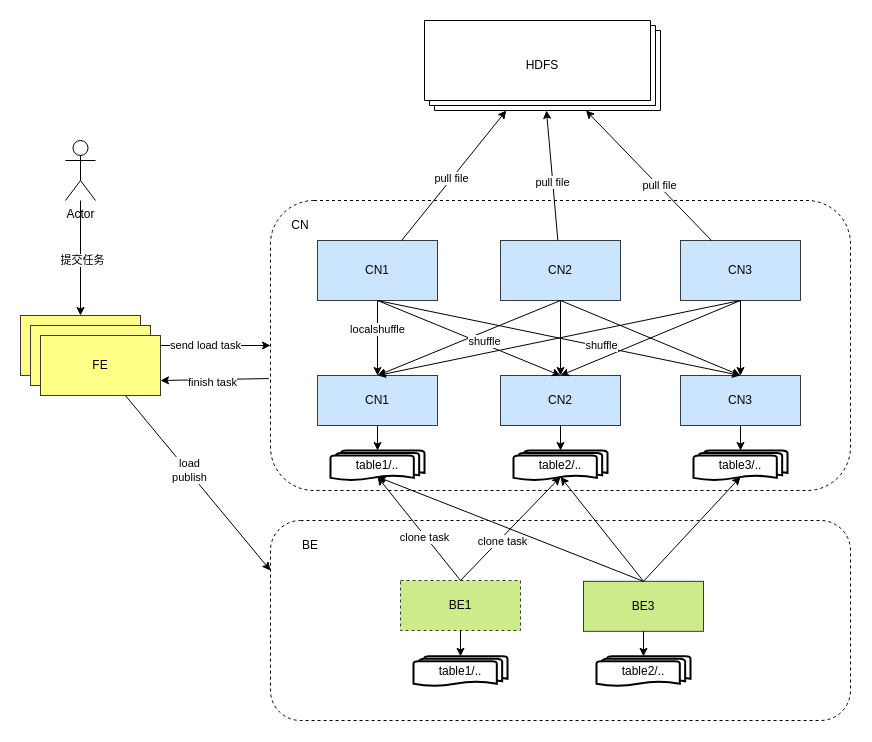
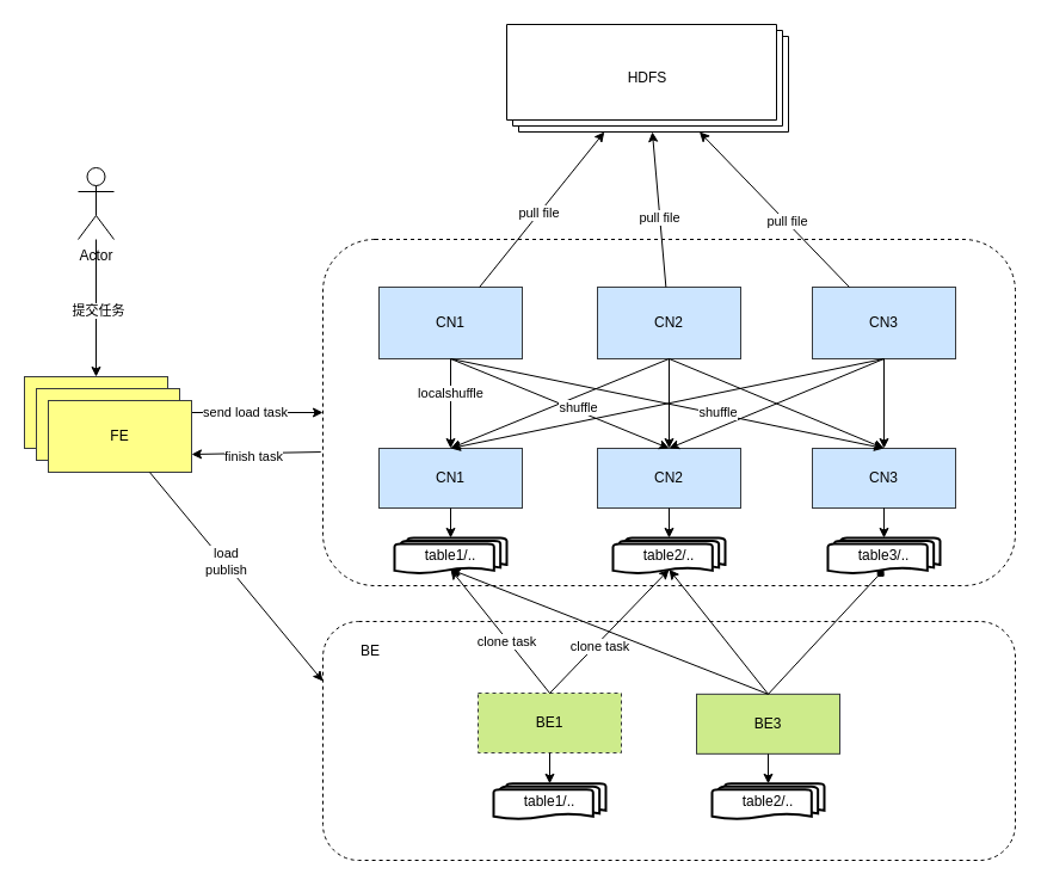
  <mxCell id="0" />
  <mxCell id="1" parent="0" />
  <mxCell id="2" value="" style="rounded=1;whiteSpace=wrap;html=1;dashed=1;" vertex="1" parent="1"><mxGeometry x="270" y="520" width="580" height="200" as="geometry" /></mxCell>
  <mxCell id="3" value="" style="rounded=1;whiteSpace=wrap;html=1;dashed=1;" vertex="1" parent="1"><mxGeometry x="270" y="200" width="580" height="290" as="geometry" /></mxCell>
  <mxCell id="4" value="CN1" style="rounded=0;whiteSpace=wrap;html=1;fillColor=#cce5ff;strokeColor=#36393d;" parent="1" vertex="1"><mxGeometry x="317" y="375" width="120" height="50" as="geometry" /></mxCell>
  <mxCell id="5" value="CN3" style="rounded=0;whiteSpace=wrap;html=1;fillColor=#cce5ff;strokeColor=#36393d;" parent="1" vertex="1"><mxGeometry x="680" y="375" width="120" height="50" as="geometry" /></mxCell>
  <mxCell id="6" value="CN2" style="rounded=0;whiteSpace=wrap;html=1;fillColor=#cce5ff;strokeColor=#36393d;" parent="1" vertex="1"><mxGeometry x="500" y="375" width="120" height="50" as="geometry" /></mxCell>
  <mxCell id="7" value="table1/.." style="strokeWidth=2;html=1;shape=mxgraph.flowchart.multi-document;whiteSpace=wrap;" parent="1" vertex="1"><mxGeometry x="330" y="450" width="94" height="30" as="geometry" /></mxCell>
  <mxCell id="8" value="table2/.." style="strokeWidth=2;html=1;shape=mxgraph.flowchart.multi-document;whiteSpace=wrap;" parent="1" vertex="1"><mxGeometry x="513" y="450" width="94" height="30" as="geometry" /></mxCell>
  <mxCell id="9" value="table3/.." style="strokeWidth=2;html=1;shape=mxgraph.flowchart.multi-document;whiteSpace=wrap;" parent="1" vertex="1"><mxGeometry x="693" y="450" width="94" height="30" as="geometry" /></mxCell>
  <mxCell id="10" style="edgeStyle=orthogonalEdgeStyle;rounded=0;orthogonalLoop=1;jettySize=auto;html=1;exitX=0.5;exitY=1;exitDx=0;exitDy=0;entryX=0.5;entryY=0;entryDx=0;entryDy=0;entryPerimeter=0;" parent="1" source="4" target="7" edge="1"><mxGeometry relative="1" as="geometry" /></mxCell>
  <mxCell id="11" style="edgeStyle=orthogonalEdgeStyle;rounded=0;orthogonalLoop=1;jettySize=auto;html=1;exitX=0.5;exitY=1;exitDx=0;exitDy=0;entryX=0.5;entryY=0;entryDx=0;entryDy=0;entryPerimeter=0;" parent="1" source="5" target="9" edge="1"><mxGeometry relative="1" as="geometry" /></mxCell>
  <mxCell id="12" value="send load task" style="edgeStyle=orthogonalEdgeStyle;rounded=0;orthogonalLoop=1;jettySize=auto;html=1;exitX=1;exitY=0.5;exitDx=0;exitDy=0;" edge="1" parent="1" source="13" target="3"><mxGeometry relative="1" as="geometry" /></mxCell>
  <mxCell id="13" value="FE" style="rounded=0;whiteSpace=wrap;html=1;fillColor=#ffff88;strokeColor=#36393d;" parent="1" vertex="1"><mxGeometry x="20" y="315" width="120" height="60" as="geometry" /></mxCell>
  <mxCell id="14" value="CN1" style="rounded=0;whiteSpace=wrap;html=1;fillColor=#cce5ff;strokeColor=#36393d;" parent="1" vertex="1"><mxGeometry x="317" y="240" width="120" height="60" as="geometry" /></mxCell>
  <mxCell id="15" value="CN2" style="rounded=0;whiteSpace=wrap;html=1;fillColor=#cce5ff;strokeColor=#36393d;" parent="1" vertex="1"><mxGeometry x="500" y="240" width="120" height="60" as="geometry" /></mxCell>
  <mxCell id="16" value="" style="shape=mxgraph.basic.layered_rect;whiteSpace=wrap;html=1;verticalLabelPosition=bottom;verticalAlign=top;dx=10;outlineConnect=0;" parent="1" vertex="1"><mxGeometry x="424" y="20" width="236" height="90" as="geometry" /></mxCell>
  <mxCell id="17" value="CN3" style="rounded=0;whiteSpace=wrap;html=1;fillColor=#cce5ff;strokeColor=#36393d;" parent="1" vertex="1"><mxGeometry x="680" y="240" width="120" height="60" as="geometry" /></mxCell>
  <mxCell id="18" style="edgeStyle=orthogonalEdgeStyle;rounded=0;orthogonalLoop=1;jettySize=auto;html=1;" edge="1" parent="1" source="20" target="13"><mxGeometry relative="1" as="geometry" /></mxCell>
  <mxCell id="19" value="提交任务" style="edgeLabel;html=1;align=center;verticalAlign=middle;resizable=0;points=[];" vertex="1" connectable="0" parent="18"><mxGeometry x="0.025" y="1" relative="1" as="geometry"><mxPoint as="offset" /></mxGeometry></mxCell>
  <mxCell id="20" value="Actor" style="shape=umlActor;verticalLabelPosition=bottom;verticalAlign=top;html=1;outlineConnect=0;" vertex="1" parent="1"><mxGeometry x="65" y="140" width="30" height="60" as="geometry" /></mxCell>
- <mxCell id="21" value="CN" style="text;html=1;align=center;verticalAlign=middle;whiteSpace=wrap;rounded=0;" vertex="1" parent="1"><mxGeometry x="270" y="210" width="60" height="30" as="geometry" /></mxCell>
  <mxCell id="22" value="" style="endArrow=classic;html=1;rounded=0;" edge="1" parent="1" source="14" target="16"><mxGeometry width="50" height="50" relative="1" as="geometry"><mxPoint x="210" y="200" as="sourcePoint" /><mxPoint x="260" y="150" as="targetPoint" /></mxGeometry></mxCell>
  <mxCell id="23" value="pull file" style="edgeLabel;html=1;align=center;verticalAlign=middle;resizable=0;points=[];" vertex="1" connectable="0" parent="22"><mxGeometry x="-0.037" y="1" relative="1" as="geometry"><mxPoint as="offset" /></mxGeometry></mxCell>
  <mxCell id="24" value="" style="endArrow=classic;html=1;rounded=0;" edge="1" parent="1" source="15" target="16"><mxGeometry width="50" height="50" relative="1" as="geometry"><mxPoint x="880" y="170" as="sourcePoint" /><mxPoint x="930" y="120" as="targetPoint" /></mxGeometry></mxCell>
  <mxCell id="25" value="pull file" style="edgeLabel;html=1;align=center;verticalAlign=middle;resizable=0;points=[];" vertex="1" connectable="0" parent="24"><mxGeometry x="-0.091" y="1" relative="1" as="geometry"><mxPoint as="offset" /></mxGeometry></mxCell>
  <mxCell id="26" value="" style="endArrow=classic;html=1;rounded=0;" edge="1" parent="1" source="17" target="16"><mxGeometry width="50" height="50" relative="1" as="geometry"><mxPoint x="820" y="170" as="sourcePoint" /><mxPoint x="870" y="120" as="targetPoint" /></mxGeometry></mxCell>
  <mxCell id="27" value="pull file" style="edgeLabel;html=1;align=center;verticalAlign=middle;resizable=0;points=[];" vertex="1" connectable="0" parent="26"><mxGeometry x="-0.162" y="-1" relative="1" as="geometry"><mxPoint as="offset" /></mxGeometry></mxCell>
  <mxCell id="28" style="edgeStyle=orthogonalEdgeStyle;rounded=0;orthogonalLoop=1;jettySize=auto;html=1;exitX=0.5;exitY=1;exitDx=0;exitDy=0;entryX=0.5;entryY=0;entryDx=0;entryDy=0;entryPerimeter=0;" edge="1" parent="1" source="6" target="8"><mxGeometry relative="1" as="geometry" /></mxCell>
  <mxCell id="29" value="" style="endArrow=classic;html=1;rounded=0;" edge="1" parent="1" source="14" target="4"><mxGeometry width="50" height="50" relative="1" as="geometry"><mxPoint x="90" y="230" as="sourcePoint" /><mxPoint x="140" y="180" as="targetPoint" /></mxGeometry></mxCell>
  <mxCell id="30" value="localshuffle" style="edgeLabel;html=1;align=center;verticalAlign=middle;resizable=0;points=[];" vertex="1" connectable="0" parent="29"><mxGeometry x="-0.253" y="-1" relative="1" as="geometry"><mxPoint as="offset" /></mxGeometry></mxCell>
  <mxCell id="31" value="" style="endArrow=classic;html=1;rounded=0;exitX=0.5;exitY=1;exitDx=0;exitDy=0;entryX=0.5;entryY=0;entryDx=0;entryDy=0;" edge="1" parent="1" source="17" target="5"><mxGeometry width="50" height="50" relative="1" as="geometry"><mxPoint x="-20" y="160" as="sourcePoint" /><mxPoint x="30" y="110" as="targetPoint" /></mxGeometry></mxCell>
  <mxCell id="32" value="" style="endArrow=classic;html=1;rounded=0;exitX=0.5;exitY=1;exitDx=0;exitDy=0;entryX=0.5;entryY=0;entryDx=0;entryDy=0;" edge="1" parent="1" source="17" target="6"><mxGeometry width="50" height="50" relative="1" as="geometry"><mxPoint x="-10" y="170" as="sourcePoint" /><mxPoint x="40" y="120" as="targetPoint" /></mxGeometry></mxCell>
  <mxCell id="33" value="" style="endArrow=classic;html=1;rounded=0;exitX=0.5;exitY=1;exitDx=0;exitDy=0;entryX=0.5;entryY=0;entryDx=0;entryDy=0;" edge="1" parent="1" source="17" target="4"><mxGeometry width="50" height="50" relative="1" as="geometry"><mxPoint x="0" y="180" as="sourcePoint" /><mxPoint x="50" y="130" as="targetPoint" /></mxGeometry></mxCell>
  <mxCell id="34" value="" style="endArrow=classic;html=1;rounded=0;exitX=0.5;exitY=1;exitDx=0;exitDy=0;entryX=0.5;entryY=0;entryDx=0;entryDy=0;" edge="1" parent="1" source="15" target="5"><mxGeometry width="50" height="50" relative="1" as="geometry"><mxPoint x="10" y="190" as="sourcePoint" /><mxPoint x="60" y="140" as="targetPoint" /></mxGeometry></mxCell>
  <mxCell id="35" value="" style="endArrow=classic;html=1;rounded=0;exitX=0.5;exitY=1;exitDx=0;exitDy=0;entryX=0.5;entryY=0;entryDx=0;entryDy=0;" edge="1" parent="1" source="15" target="6"><mxGeometry width="50" height="50" relative="1" as="geometry"><mxPoint x="20" y="200" as="sourcePoint" /><mxPoint x="70" y="150" as="targetPoint" /></mxGeometry></mxCell>
  <mxCell id="36" value="" style="endArrow=classic;html=1;rounded=0;exitX=0.5;exitY=1;exitDx=0;exitDy=0;entryX=0.5;entryY=0;entryDx=0;entryDy=0;" edge="1" parent="1" source="15" target="4"><mxGeometry width="50" height="50" relative="1" as="geometry"><mxPoint x="30" y="210" as="sourcePoint" /><mxPoint x="80" y="160" as="targetPoint" /></mxGeometry></mxCell>
  <mxCell id="37" value="" style="endArrow=classic;html=1;rounded=0;exitX=0.5;exitY=1;exitDx=0;exitDy=0;entryX=0.5;entryY=0;entryDx=0;entryDy=0;" edge="1" parent="1" source="14" target="5"><mxGeometry width="50" height="50" relative="1" as="geometry"><mxPoint x="40" y="220" as="sourcePoint" /><mxPoint x="90" y="170" as="targetPoint" /></mxGeometry></mxCell>
  <mxCell id="38" value="shuffle" style="edgeLabel;html=1;align=center;verticalAlign=middle;resizable=0;points=[];" vertex="1" connectable="0" parent="37"><mxGeometry x="0.232" y="2" relative="1" as="geometry"><mxPoint as="offset" /></mxGeometry></mxCell>
  <mxCell id="39" value="" style="endArrow=classic;html=1;rounded=0;exitX=0.5;exitY=1;exitDx=0;exitDy=0;entryX=0.5;entryY=0;entryDx=0;entryDy=0;" edge="1" parent="1" source="14" target="6"><mxGeometry width="50" height="50" relative="1" as="geometry"><mxPoint x="50" y="230" as="sourcePoint" /><mxPoint x="100" y="180" as="targetPoint" /></mxGeometry></mxCell>
  <mxCell id="40" value="shuffle" style="edgeLabel;html=1;align=center;verticalAlign=middle;resizable=0;points=[];" vertex="1" connectable="0" parent="39"><mxGeometry x="0.159" y="3" relative="1" as="geometry"><mxPoint x="-1" as="offset" /></mxGeometry></mxCell>
  <mxCell id="41" value="FE" style="rounded=0;whiteSpace=wrap;html=1;fillColor=#ffff88;strokeColor=#36393d;" vertex="1" parent="1"><mxGeometry x="30" y="325" width="120" height="60" as="geometry" /></mxCell>
  <mxCell id="42" value="FE" style="rounded=0;whiteSpace=wrap;html=1;fillColor=#ffff88;strokeColor=#36393d;" vertex="1" parent="1"><mxGeometry x="40" y="335" width="120" height="60" as="geometry" /></mxCell>
  <mxCell id="43" value="BE1" style="rounded=0;whiteSpace=wrap;html=1;fillColor=#cdeb8b;strokeColor=#36393d;dashed=1;" vertex="1" parent="1"><mxGeometry x="400" y="580" width="120" height="50" as="geometry" /></mxCell>
  <mxCell id="44" value="BE3" style="rounded=0;whiteSpace=wrap;html=1;fillColor=#cdeb8b;strokeColor=#36393d;" vertex="1" parent="1"><mxGeometry x="583" y="580.83" width="120" height="50" as="geometry" /></mxCell>
  <mxCell id="45" value="table1/.." style="strokeWidth=2;html=1;shape=mxgraph.flowchart.multi-document;whiteSpace=wrap;" vertex="1" parent="1"><mxGeometry x="413" y="655.83" width="94" height="30" as="geometry" /></mxCell>
  <mxCell id="46" value="table2/.." style="strokeWidth=2;html=1;shape=mxgraph.flowchart.multi-document;whiteSpace=wrap;" vertex="1" parent="1"><mxGeometry x="596" y="655.83" width="94" height="30" as="geometry" /></mxCell>
  <mxCell id="47" style="edgeStyle=orthogonalEdgeStyle;rounded=0;orthogonalLoop=1;jettySize=auto;html=1;exitX=0.5;exitY=1;exitDx=0;exitDy=0;entryX=0.5;entryY=0;entryDx=0;entryDy=0;entryPerimeter=0;" edge="1" parent="1" source="43" target="45"><mxGeometry relative="1" as="geometry" /></mxCell>
  <mxCell id="48" style="edgeStyle=orthogonalEdgeStyle;rounded=0;orthogonalLoop=1;jettySize=auto;html=1;exitX=0.5;exitY=1;exitDx=0;exitDy=0;entryX=0.5;entryY=0;entryDx=0;entryDy=0;entryPerimeter=0;" edge="1" parent="1" source="44" target="46"><mxGeometry relative="1" as="geometry" /></mxCell>
  <mxCell id="49" value="BE" style="text;html=1;align=center;verticalAlign=middle;whiteSpace=wrap;rounded=0;" vertex="1" parent="1"><mxGeometry x="280" y="530" width="60" height="30" as="geometry" /></mxCell>
  <mxCell id="50" value="" style="endArrow=classic;html=1;rounded=0;exitX=0.5;exitY=0;exitDx=0;exitDy=0;entryX=0.5;entryY=0.88;entryDx=0;entryDy=0;entryPerimeter=0;" edge="1" parent="1" source="43" target="7"><mxGeometry width="50" height="50" relative="1" as="geometry"><mxPoint x="-110" y="570" as="sourcePoint" /><mxPoint x="-60" y="520" as="targetPoint" /></mxGeometry></mxCell>
  <mxCell id="51" value="clone task" style="edgeLabel;html=1;align=center;verticalAlign=middle;resizable=0;points=[];" vertex="1" connectable="0" parent="50"><mxGeometry x="-0.143" y="1" relative="1" as="geometry"><mxPoint as="offset" /></mxGeometry></mxCell>
  <mxCell id="52" value="" style="endArrow=classic;html=1;rounded=0;exitX=0.5;exitY=0;exitDx=0;exitDy=0;entryX=0.5;entryY=0.88;entryDx=0;entryDy=0;entryPerimeter=0;" edge="1" parent="1" source="43" target="8"><mxGeometry width="50" height="50" relative="1" as="geometry"><mxPoint x="-100" y="580" as="sourcePoint" /><mxPoint x="-50" y="530" as="targetPoint" /></mxGeometry></mxCell>
  <mxCell id="53" value="clone task" style="edgeLabel;html=1;align=center;verticalAlign=middle;resizable=0;points=[];" vertex="1" connectable="0" parent="52"><mxGeometry x="-0.205" y="-2" relative="1" as="geometry"><mxPoint as="offset" /></mxGeometry></mxCell>
  <mxCell id="54" value="" style="endArrow=classic;html=1;rounded=0;exitX=0.5;exitY=0;exitDx=0;exitDy=0;entryX=0.5;entryY=0.88;entryDx=0;entryDy=0;entryPerimeter=0;" edge="1" parent="1" source="44" target="7"><mxGeometry width="50" height="50" relative="1" as="geometry"><mxPoint x="-80" y="600" as="sourcePoint" /><mxPoint x="-30" y="550" as="targetPoint" /></mxGeometry></mxCell>
  <mxCell id="55" value="" style="endArrow=classic;html=1;rounded=0;exitX=0.5;exitY=0;exitDx=0;exitDy=0;entryX=0.5;entryY=0.88;entryDx=0;entryDy=0;entryPerimeter=0;" edge="1" parent="1" source="44" target="8"><mxGeometry width="50" height="50" relative="1" as="geometry"><mxPoint x="-70" y="610" as="sourcePoint" /><mxPoint x="-20" y="560" as="targetPoint" /></mxGeometry></mxCell>
- <mxCell id="56" value="" style="endArrow=classic;html=1;rounded=0;exitX=0.5;exitY=0;exitDx=0;exitDy=0;entryX=0.5;entryY=0.88;entryDx=0;entryDy=0;entryPerimeter=0;" edge="1" parent="1" source="44" target="9"><mxGeometry width="50" height="50" relative="1" as="geometry"><mxPoint x="-60" y="620" as="sourcePoint" /><mxPoint x="-10" y="570" as="targetPoint" /></mxGeometry></mxCell>
+ <mxCell id="56" value="" style="endArrow=diamond;html=1;rounded=0;exitX=0.5;exitY=0;exitDx=0;exitDy=0;entryX=0.5;entryY=0.88;entryDx=0;entryDy=0;entryPerimeter=0;" edge="1" parent="1" source="44" target="9"><mxGeometry width="50" height="50" relative="1" as="geometry"><mxPoint x="-60" y="620" as="sourcePoint" /><mxPoint x="-10" y="570" as="targetPoint" /></mxGeometry></mxCell>
  <mxCell id="57" value="" style="endArrow=classic;html=1;rounded=0;exitX=-0.003;exitY=0.614;exitDx=0;exitDy=0;exitPerimeter=0;entryX=1;entryY=0.75;entryDx=0;entryDy=0;" edge="1" parent="1" source="3" target="42"><mxGeometry width="50" height="50" relative="1" as="geometry"><mxPoint x="100" y="560" as="sourcePoint" /><mxPoint x="150" y="510" as="targetPoint" /></mxGeometry></mxCell>
  <mxCell id="58" value="finish task" style="edgeLabel;html=1;align=center;verticalAlign=middle;resizable=0;points=[];" vertex="1" connectable="0" parent="57"><mxGeometry x="0.059" y="2" relative="1" as="geometry"><mxPoint as="offset" /></mxGeometry></mxCell>
  <mxCell id="59" value="" style="endArrow=classic;html=1;rounded=0;entryX=0;entryY=0.25;entryDx=0;entryDy=0;" edge="1" parent="1" source="42" target="2"><mxGeometry width="50" height="50" relative="1" as="geometry"><mxPoint x="10" y="570" as="sourcePoint" /><mxPoint x="60" y="520" as="targetPoint" /></mxGeometry></mxCell>
  <mxCell id="60" value="load&lt;br&gt;publish" style="edgeLabel;html=1;align=center;verticalAlign=middle;resizable=0;points=[];" vertex="1" connectable="0" parent="59"><mxGeometry x="-0.138" y="1" relative="1" as="geometry"><mxPoint as="offset" /></mxGeometry></mxCell>
  <mxCell id="61" value="HDFS" style="text;html=1;align=center;verticalAlign=middle;whiteSpace=wrap;rounded=0;" vertex="1" parent="1"><mxGeometry x="512" y="50" width="60" height="30" as="geometry" /></mxCell>
